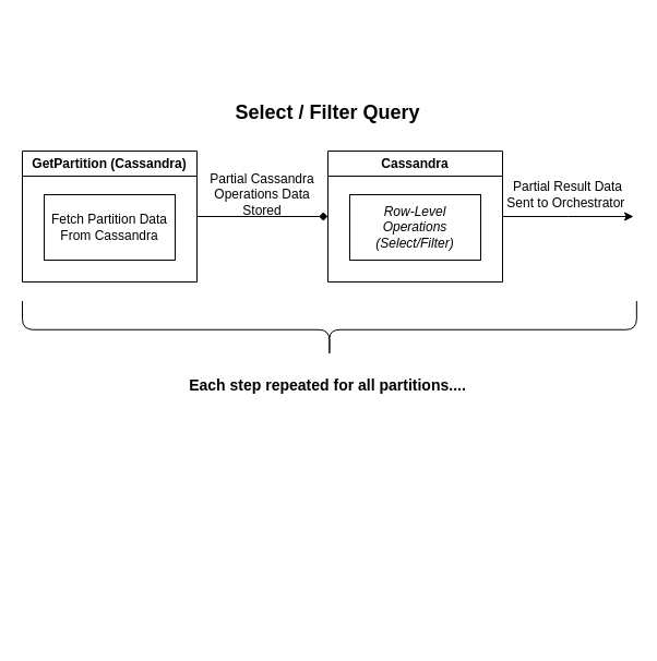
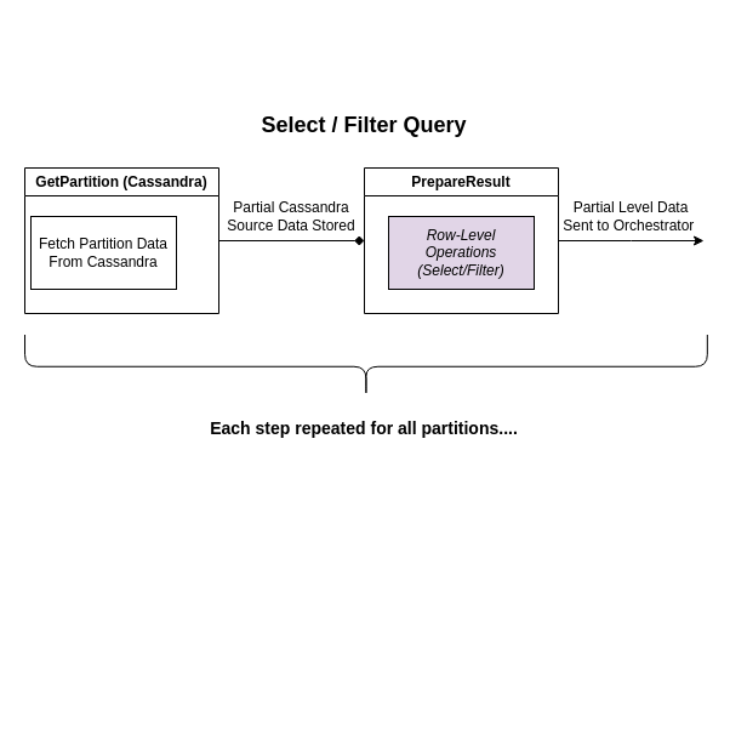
  <mxCell id="0" />
  <mxCell id="1" parent="0" />
  <mxCell id="2" style="edgeStyle=orthogonalEdgeStyle;rounded=0;orthogonalLoop=1;jettySize=auto;html=1;exitX=1;exitY=0.5;exitDx=0;exitDy=0;" parent="1" source="3" edge="1"><mxGeometry relative="1" as="geometry"><mxPoint x="580" y="198" as="targetPoint" /></mxGeometry></mxCell>
- <mxCell id="3" value="Cassandra" style="swimlane;whiteSpace=wrap;html=1;" parent="1" vertex="1"><mxGeometry x="300" y="138" width="160" height="120" as="geometry" /></mxCell>
- <mxCell id="4" value="&lt;i&gt;Row-Level Operations (Select/Filter)&lt;/i&gt;" style="rounded=0;whiteSpace=wrap;html=1;" parent="3" vertex="1"><mxGeometry x="20" y="40" width="120" height="60" as="geometry" /></mxCell>
+ <mxCell id="3" value="PrepareResult" style="swimlane;whiteSpace=wrap;html=1;" parent="1" vertex="1"><mxGeometry x="300" y="138" width="160" height="120" as="geometry" /></mxCell>
+ <mxCell id="4" value="&lt;i&gt;Row-Level Operations (Select/Filter)&lt;/i&gt;" style="rounded=0;whiteSpace=wrap;html=1;fillColor=#e1d5e7;" parent="3" vertex="1"><mxGeometry x="20" y="40" width="120" height="60" as="geometry" /></mxCell>
  <mxCell id="5" style="edgeStyle=orthogonalEdgeStyle;rounded=0;orthogonalLoop=1;jettySize=auto;html=1;exitX=1;exitY=0.5;exitDx=0;exitDy=0;entryX=0;entryY=0.5;entryDx=0;entryDy=0;endArrow=diamond;" parent="1" source="6" target="3" edge="1"><mxGeometry relative="1" as="geometry" /></mxCell>
  <mxCell id="6" value="GetPartition (Cassandra)" style="swimlane;whiteSpace=wrap;html=1;" parent="1" vertex="1"><mxGeometry x="20" y="138" width="160" height="120" as="geometry" /></mxCell>
- <mxCell id="7" value="Fetch Partition Data From Cassandra" style="rounded=0;whiteSpace=wrap;html=1;" parent="6" vertex="1"><mxGeometry x="20" y="40" width="120" height="60" as="geometry" /></mxCell>
+ <mxCell id="7" value="Fetch Partition Data From Cassandra" style="rounded=0;whiteSpace=wrap;html=1;" parent="6" vertex="1"><mxGeometry x="5" y="40" width="120" height="60" as="geometry" /></mxCell>
  <mxCell id="8" value="&lt;font style=&quot;font-size: 18px;&quot;&gt;Select / Filter Query&lt;/font&gt;" style="text;html=1;strokeColor=none;fillColor=none;align=center;verticalAlign=middle;whiteSpace=wrap;rounded=0;fontStyle=1" parent="1" vertex="1"><mxGeometry x="20" y="88" width="560" height="30" as="geometry" /></mxCell>
- <mxCell id="9" value="Partial Cassandra Operations Data Stored" style="text;html=1;strokeColor=none;fillColor=none;align=center;verticalAlign=middle;whiteSpace=wrap;rounded=0;" parent="1" vertex="1"><mxGeometry x="180" y="158" width="120" height="40" as="geometry" /></mxCell>
- <mxCell id="10" value="Partial Result Data Sent to Orchestrator&amp;nbsp;" style="text;html=1;strokeColor=none;fillColor=none;align=center;verticalAlign=middle;whiteSpace=wrap;rounded=0;" parent="1" vertex="1"><mxGeometry x="460" y="158" width="120" height="40" as="geometry" /></mxCell>
+ <mxCell id="9" value="Partial Cassandra Source Data Stored" style="text;html=1;strokeColor=none;fillColor=none;align=center;verticalAlign=middle;whiteSpace=wrap;rounded=0;" parent="1" vertex="1"><mxGeometry x="180" y="158" width="120" height="40" as="geometry" /></mxCell>
+ <mxCell id="10" value="Partial Level Data Sent to Orchestrator&amp;nbsp;" style="text;html=1;strokeColor=none;fillColor=none;align=center;verticalAlign=middle;whiteSpace=wrap;rounded=0;" parent="1" vertex="1"><mxGeometry x="460" y="158" width="120" height="40" as="geometry" /></mxCell>
  <mxCell id="11" value="&lt;font style=&quot;font-size: 14px;&quot;&gt;Each step repeated for all partitions....&lt;/font&gt;" style="text;html=1;strokeColor=none;fillColor=none;align=center;verticalAlign=middle;whiteSpace=wrap;rounded=0;fontStyle=1" vertex="1" parent="1"><mxGeometry x="20" y="338" width="560" height="30" as="geometry" /></mxCell>
  <mxCell id="12" value="" style="shape=curlyBracket;whiteSpace=wrap;html=1;rounded=1;labelPosition=left;verticalLabelPosition=middle;align=right;verticalAlign=middle;rotation=-90;" vertex="1" parent="1"><mxGeometry x="275.17" y="20.35" width="52.5" height="562.81" as="geometry" /></mxCell>
